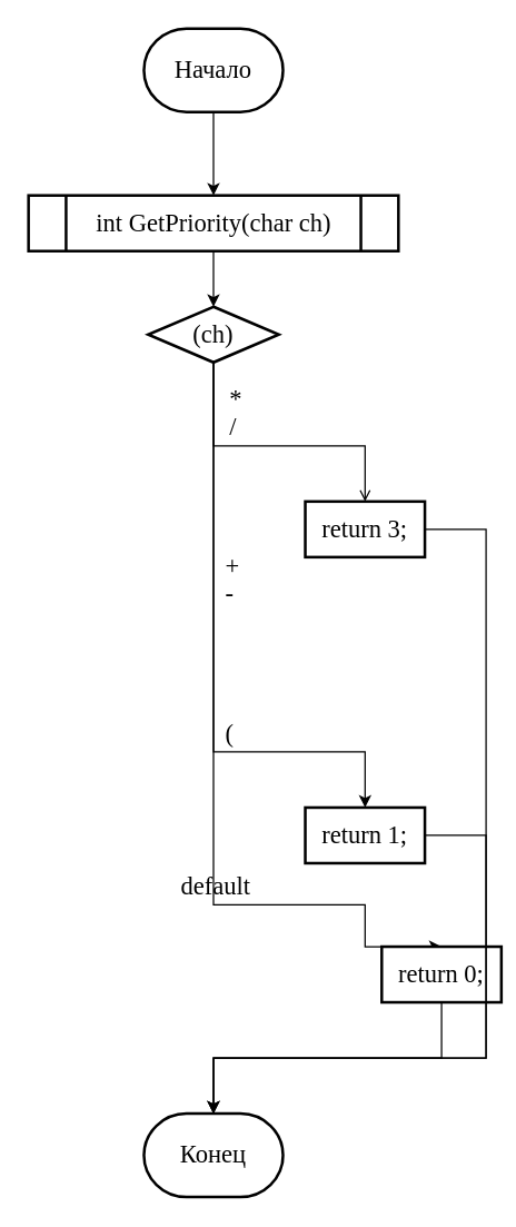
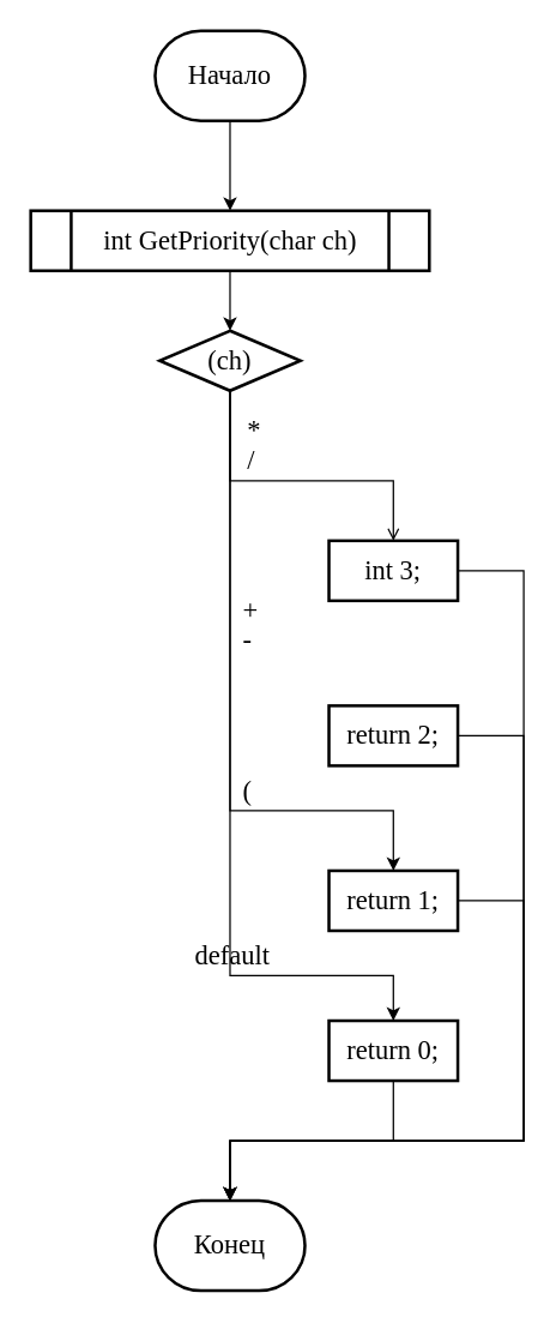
  <mxCell id="0" />
  <mxCell id="1" parent="0" />
  <mxCell id="2" value="" style="edgeStyle=orthogonalEdgeStyle;rounded=0;orthogonalLoop=1;jettySize=auto;html=1;" edge="1" parent="1" source="3" target="6"><mxGeometry relative="1" as="geometry" /></mxCell>
  <mxCell id="3" value="Начало" style="strokeWidth=2;html=1;shape=mxgraph.flowchart.terminator;whiteSpace=wrap;fontFamily=Times New Roman;fontSize=18;" vertex="1" parent="1"><mxGeometry x="103" y="20" width="100" height="60" as="geometry" /></mxCell>
  <mxCell id="4" value="Конец" style="strokeWidth=2;html=1;shape=mxgraph.flowchart.terminator;whiteSpace=wrap;fontFamily=Times New Roman;fontSize=18;" vertex="1" parent="1"><mxGeometry x="103" y="800" width="100" height="60" as="geometry" /></mxCell>
  <mxCell id="5" value="" style="edgeStyle=orthogonalEdgeStyle;rounded=0;orthogonalLoop=1;jettySize=auto;html=1;" edge="1" parent="1" source="6" target="10"><mxGeometry relative="1" as="geometry" /></mxCell>
  <mxCell id="6" value="int GetPriority(char ch)" style="shape=process;whiteSpace=wrap;html=1;backgroundOutline=1;fontSize=18;fontFamily=Times New Roman;strokeWidth=2;" vertex="1" parent="1"><mxGeometry x="20" y="140" width="266" height="40" as="geometry" /></mxCell>
  <mxCell id="7" value="" style="edgeStyle=orthogonalEdgeStyle;rounded=0;orthogonalLoop=1;jettySize=auto;html=1;exitX=0.5;exitY=1;exitDx=0;exitDy=0;endArrow=open;" edge="1" parent="1" source="10" target="11"><mxGeometry relative="1" as="geometry"><Array as="points"><mxPoint x="153" y="320" /><mxPoint x="262" y="320" /></Array></mxGeometry></mxCell>
  <mxCell id="8" style="edgeStyle=orthogonalEdgeStyle;rounded=0;orthogonalLoop=1;jettySize=auto;html=1;exitX=0.5;exitY=1;exitDx=0;exitDy=0;entryX=0.5;entryY=0;entryDx=0;entryDy=0;" edge="1" parent="1" source="10" target="17"><mxGeometry relative="1" as="geometry"><Array as="points"><mxPoint x="153" y="540" /><mxPoint x="262" y="540" /></Array></mxGeometry></mxCell>
  <mxCell id="9" style="edgeStyle=orthogonalEdgeStyle;rounded=0;orthogonalLoop=1;jettySize=auto;html=1;exitX=0.5;exitY=1;exitDx=0;exitDy=0;entryX=0.5;entryY=0;entryDx=0;entryDy=0;" edge="1" parent="1" source="10" target="18"><mxGeometry relative="1" as="geometry"><Array as="points"><mxPoint x="153" y="650" /><mxPoint x="262" y="650" /></Array></mxGeometry></mxCell>
  <mxCell id="10" value="(ch)" style="rhombus;whiteSpace=wrap;html=1;fontSize=18;fontFamily=Times New Roman;strokeWidth=2;" vertex="1" parent="1"><mxGeometry x="106" y="220" width="94" height="40" as="geometry" /></mxCell>
- <mxCell id="11" value="return 3;" style="whiteSpace=wrap;html=1;fontSize=18;fontFamily=Times New Roman;strokeWidth=2;" vertex="1" parent="1"><mxGeometry x="219" y="360" width="86" height="40" as="geometry" /></mxCell>
+ <mxCell id="11" value="int 3;" style="whiteSpace=wrap;html=1;fontSize=18;fontFamily=Times New Roman;strokeWidth=2;" vertex="1" parent="1"><mxGeometry x="219" y="360" width="86" height="40" as="geometry" /></mxCell>
  <mxCell id="12" value="*" style="text;whiteSpace=wrap;fontFamily=Times New Roman;fontSize=18;" vertex="1" parent="1"><mxGeometry x="163" y="270" width="40" height="30" as="geometry" /></mxCell>
  <mxCell id="13" value="/" style="text;whiteSpace=wrap;fontFamily=Times New Roman;fontSize=18;" vertex="1" parent="1"><mxGeometry x="163" y="290" width="40" height="30" as="geometry" /></mxCell>
+ <mxCell id="14" value="return 2;" style="whiteSpace=wrap;html=1;fontSize=18;fontFamily=Times New Roman;strokeWidth=2;" vertex="1" parent="1"><mxGeometry x="219" y="470" width="86" height="40" as="geometry" /></mxCell>
  <mxCell id="15" value="+" style="text;whiteSpace=wrap;fontFamily=Times New Roman;fontSize=18;" vertex="1" parent="1"><mxGeometry x="160" y="390" width="40" height="30" as="geometry" /></mxCell>
  <mxCell id="16" value="-" style="text;whiteSpace=wrap;fontFamily=Times New Roman;fontSize=18;" vertex="1" parent="1"><mxGeometry x="160" y="410" width="40" height="30" as="geometry" /></mxCell>
  <mxCell id="17" value="return 1;" style="whiteSpace=wrap;html=1;fontSize=18;fontFamily=Times New Roman;strokeWidth=2;" vertex="1" parent="1"><mxGeometry x="219" y="580" width="86" height="40" as="geometry" /></mxCell>
- <mxCell id="18" value="return 0;" style="whiteSpace=wrap;html=1;fontSize=18;fontFamily=Times New Roman;strokeWidth=2;" vertex="1" parent="1"><mxGeometry x="274" y="680" width="86" height="40" as="geometry" /></mxCell>
+ <mxCell id="18" value="return 0;" style="whiteSpace=wrap;html=1;fontSize=18;fontFamily=Times New Roman;strokeWidth=2;" vertex="1" parent="1"><mxGeometry x="219" y="680" width="86" height="40" as="geometry" /></mxCell>
  <mxCell id="19" value="(" style="text;whiteSpace=wrap;fontFamily=Times New Roman;fontSize=18;" vertex="1" parent="1"><mxGeometry x="160" y="510" width="40" height="30" as="geometry" /></mxCell>
  <mxCell id="20" value="default" style="text;whiteSpace=wrap;fontFamily=Times New Roman;fontSize=18;" vertex="1" parent="1"><mxGeometry x="128" y="620" width="40" height="30" as="geometry" /></mxCell>
  <mxCell id="21" style="edgeStyle=orthogonalEdgeStyle;rounded=0;orthogonalLoop=1;jettySize=auto;html=1;entryX=0.5;entryY=0;entryDx=0;entryDy=0;entryPerimeter=0;exitX=0.5;exitY=1;exitDx=0;exitDy=0;" edge="1" parent="1" source="18" target="4"><mxGeometry relative="1" as="geometry" /></mxCell>
  <mxCell id="22" style="edgeStyle=orthogonalEdgeStyle;rounded=0;orthogonalLoop=1;jettySize=auto;html=1;entryX=0.5;entryY=0;entryDx=0;entryDy=0;entryPerimeter=0;" edge="1" parent="1" source="17" target="4"><mxGeometry relative="1" as="geometry"><Array as="points"><mxPoint x="349" y="600" /><mxPoint x="349" y="760" /><mxPoint x="153" y="760" /></Array></mxGeometry></mxCell>
+ <mxCell id="23" style="edgeStyle=orthogonalEdgeStyle;rounded=0;orthogonalLoop=1;jettySize=auto;html=1;entryX=0.5;entryY=0;entryDx=0;entryDy=0;entryPerimeter=0;exitX=1;exitY=0.5;exitDx=0;exitDy=0;" edge="1" parent="1" source="14" target="4"><mxGeometry relative="1" as="geometry"><Array as="points"><mxPoint x="349" y="490" /><mxPoint x="349" y="760" /><mxPoint x="153" y="760" /></Array></mxGeometry></mxCell>
  <mxCell id="24" style="edgeStyle=orthogonalEdgeStyle;rounded=0;orthogonalLoop=1;jettySize=auto;html=1;entryX=0.5;entryY=0;entryDx=0;entryDy=0;entryPerimeter=0;" edge="1" parent="1" source="11" target="4"><mxGeometry relative="1" as="geometry"><Array as="points"><mxPoint x="349" y="380" /><mxPoint x="349" y="760" /><mxPoint x="153" y="760" /></Array></mxGeometry></mxCell>
